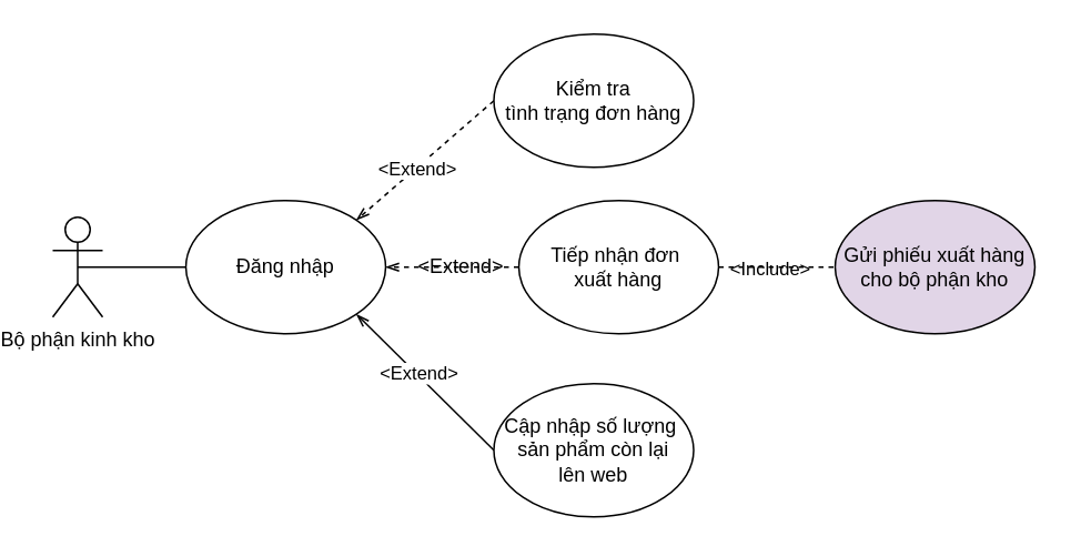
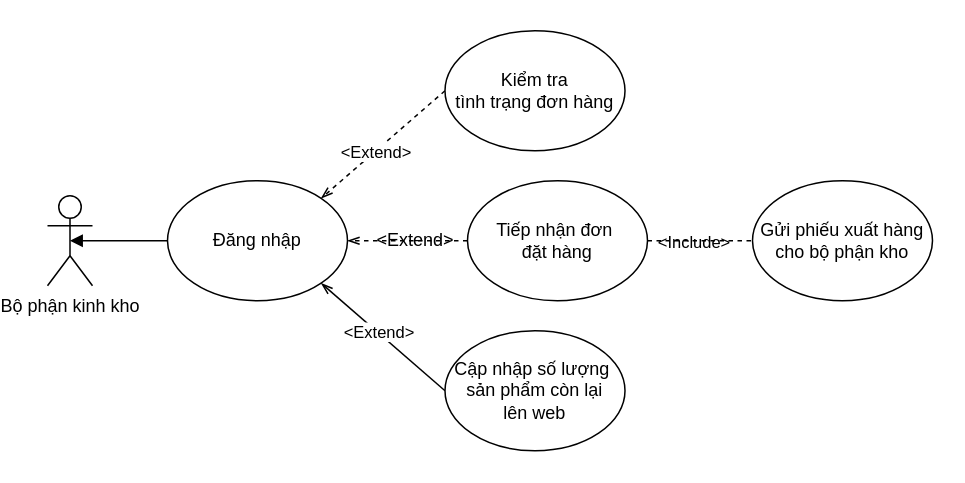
  <mxCell id="0" />
  <mxCell id="1" parent="0" />
  <mxCell id="2" value="&amp;lt;Include&amp;gt;" style="edgeLabel;html=1;align=center;verticalAlign=middle;resizable=0;points=[];" parent="1" vertex="1" connectable="0"><mxGeometry x="450" y="160" as="geometry" /></mxCell>
  <mxCell id="3" value="Bộ phận kinh kho" style="shape=umlActor;verticalLabelPosition=bottom;verticalAlign=top;html=1;outlineConnect=0;overflow=visible;" parent="1" vertex="1"><mxGeometry x="20" y="130" width="30" height="60" as="geometry" /></mxCell>
- <mxCell id="4" value="" style="endArrow=none;html=1;rounded=0;entryX=0.5;entryY=0.5;entryDx=0;entryDy=0;entryPerimeter=0;exitX=0;exitY=0.5;exitDx=0;exitDy=0;" parent="1" source="11" target="3" edge="1"><mxGeometry width="50" height="50" relative="1" as="geometry"><mxPoint x="120" y="155" as="sourcePoint" /><mxPoint x="40" y="165" as="targetPoint" /></mxGeometry></mxCell>
- <mxCell id="5" value="Tiếp nhận đơn&amp;nbsp;&lt;br&gt;xuất hàng" style="ellipse;whiteSpace=wrap;html=1;" parent="1" vertex="1"><mxGeometry x="300" y="120" width="120" height="80" as="geometry" /></mxCell>
+ <mxCell id="4" value="" style="endArrow=block;html=1;rounded=0;entryX=0.5;entryY=0.5;entryDx=0;entryDy=0;entryPerimeter=0;exitX=0;exitY=0.5;exitDx=0;exitDy=0;" parent="1" source="11" target="3" edge="1"><mxGeometry width="50" height="50" relative="1" as="geometry"><mxPoint x="120" y="155" as="sourcePoint" /><mxPoint x="40" y="165" as="targetPoint" /></mxGeometry></mxCell>
+ <mxCell id="5" value="Tiếp nhận đơn&amp;nbsp;&lt;br&gt;đặt hàng" style="ellipse;whiteSpace=wrap;html=1;" parent="1" vertex="1"><mxGeometry x="300" y="120" width="120" height="80" as="geometry" /></mxCell>
  <mxCell id="6" value="" style="endArrow=none;html=1;rounded=0;exitX=1;exitY=0.5;exitDx=0;exitDy=0;dashed=1;" parent="1" source="5" target="7" edge="1"><mxGeometry width="50" height="50" relative="1" as="geometry"><mxPoint x="270" y="350.86" as="sourcePoint" /><mxPoint x="330" y="351" as="targetPoint" /></mxGeometry></mxCell>
- <mxCell id="7" value="Gửi phiếu xuất hàng cho bộ phận kho" style="ellipse;whiteSpace=wrap;html=1;fillColor=#e1d5e7;" parent="1" vertex="1"><mxGeometry x="490" y="120" width="120" height="80" as="geometry" /></mxCell>
+ <mxCell id="7" value="Gửi phiếu xuất hàng cho bộ phận kho" style="ellipse;whiteSpace=wrap;html=1;" parent="1" vertex="1"><mxGeometry x="490" y="120" width="120" height="80" as="geometry" /></mxCell>
  <mxCell id="8" value="" style="endArrow=openThin;html=1;rounded=0;exitX=0;exitY=0.5;exitDx=0;exitDy=0;entryX=1;entryY=0;entryDx=0;entryDy=0;dashed=1;startArrow=none;startFill=0;endFill=0;" parent="1" source="10" target="11" edge="1"><mxGeometry width="50" height="50" relative="1" as="geometry"><mxPoint x="100" y="160" as="sourcePoint" /><mxPoint x="230" y="110" as="targetPoint" /></mxGeometry></mxCell>
  <mxCell id="9" value="&amp;lt;Extend&amp;gt;" style="edgeLabel;html=1;align=center;verticalAlign=middle;resizable=0;points=[];" parent="8" vertex="1" connectable="0"><mxGeometry x="0.355" relative="1" as="geometry"><mxPoint x="9" y="-8" as="offset" /></mxGeometry></mxCell>
  <mxCell id="10" value="Kiểm tra&lt;br&gt;tình trạng đơn hàng" style="ellipse;whiteSpace=wrap;html=1;" parent="1" vertex="1"><mxGeometry x="285" y="20" width="120" height="80" as="geometry" /></mxCell>
  <mxCell id="11" value="Đăng nhập" style="ellipse;whiteSpace=wrap;html=1;" parent="1" vertex="1"><mxGeometry x="100" y="120" width="120" height="80" as="geometry" /></mxCell>
  <mxCell id="12" value="" style="endArrow=openThin;html=1;rounded=0;exitX=0;exitY=0.5;exitDx=0;exitDy=0;dashed=1;startArrow=none;startFill=0;endFill=0;entryX=1;entryY=0.5;entryDx=0;entryDy=0;" parent="1" source="5" target="11" edge="1"><mxGeometry width="50" height="50" relative="1" as="geometry"><mxPoint x="270" y="100" as="sourcePoint" /><mxPoint x="210" y="190" as="targetPoint" /></mxGeometry></mxCell>
  <mxCell id="13" value="&amp;lt;Extend&amp;gt;" style="text;html=1;align=center;verticalAlign=middle;resizable=0;points=[];autosize=1;strokeColor=none;fillColor=none;" parent="1" vertex="1"><mxGeometry x="230" y="145" width="70" height="30" as="geometry" /></mxCell>
  <mxCell id="14" value="" style="endArrow=openThin;html=1;rounded=0;exitX=0;exitY=0.5;exitDx=0;exitDy=0;entryX=1;entryY=1;entryDx=0;entryDy=0;dashed=0;startArrow=none;startFill=0;endFill=0;" edge="1" parent="1" source="16" target="11"><mxGeometry width="50" height="50" relative="1" as="geometry"><mxPoint x="99.57" y="350" as="sourcePoint" /><mxPoint x="201.996" y="321.716" as="targetPoint" /></mxGeometry></mxCell>
  <mxCell id="15" value="&amp;lt;Extend&amp;gt;" style="edgeLabel;html=1;align=center;verticalAlign=middle;resizable=0;points=[];" vertex="1" connectable="0" parent="14"><mxGeometry x="0.355" relative="1" as="geometry"><mxPoint x="11" y="9" as="offset" /></mxGeometry></mxCell>
- <mxCell id="16" value="Cập nhập số lượng&amp;nbsp;&lt;br&gt;sản phẩm còn lại&lt;br&gt;lên web" style="ellipse;whiteSpace=wrap;html=1;" vertex="1" parent="1"><mxGeometry x="285" y="230" width="120" height="80" as="geometry" /></mxCell>
+ <mxCell id="16" value="Cập nhập số lượng&amp;nbsp;&lt;br&gt;sản phẩm còn lại&lt;br&gt;lên web" style="ellipse;whiteSpace=wrap;html=1;" vertex="1" parent="1"><mxGeometry x="285" y="220" width="120" height="80" as="geometry" /></mxCell>
